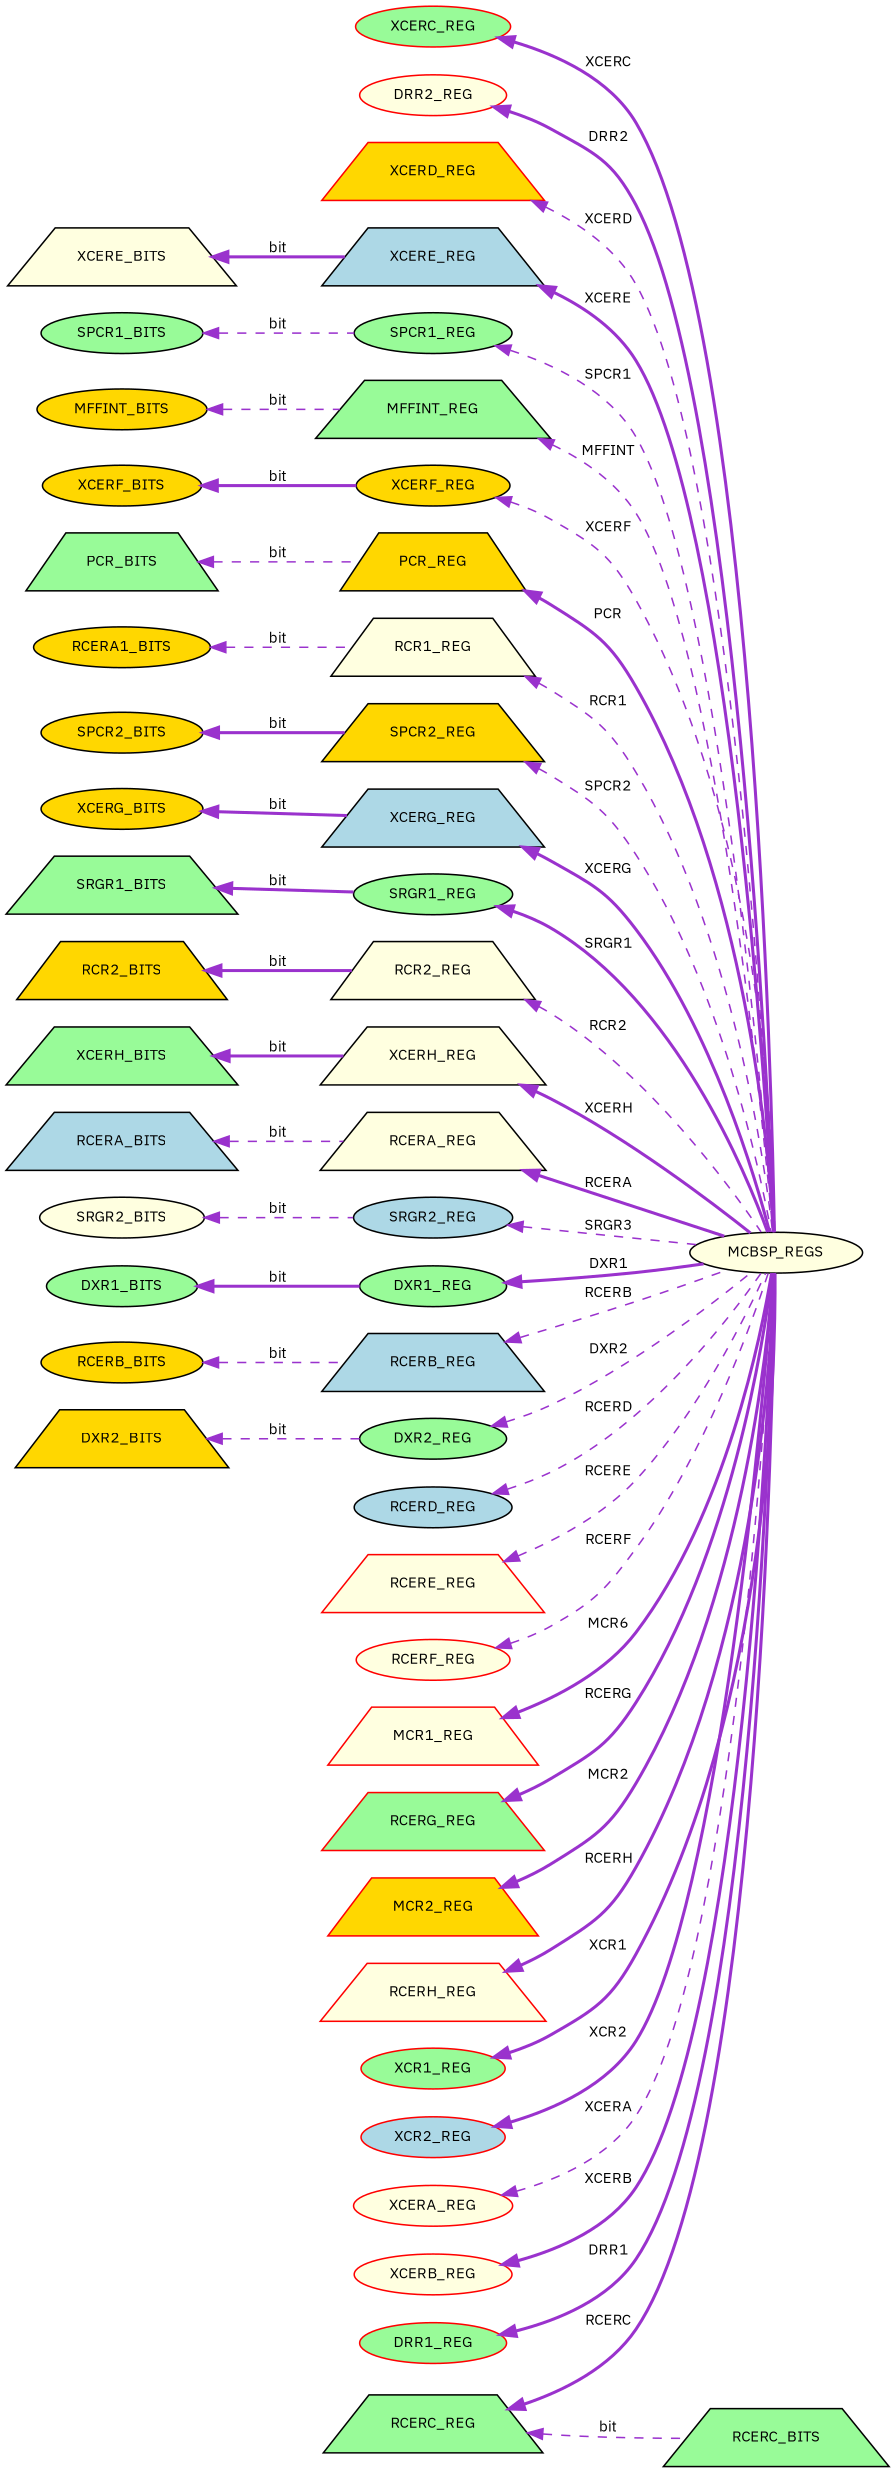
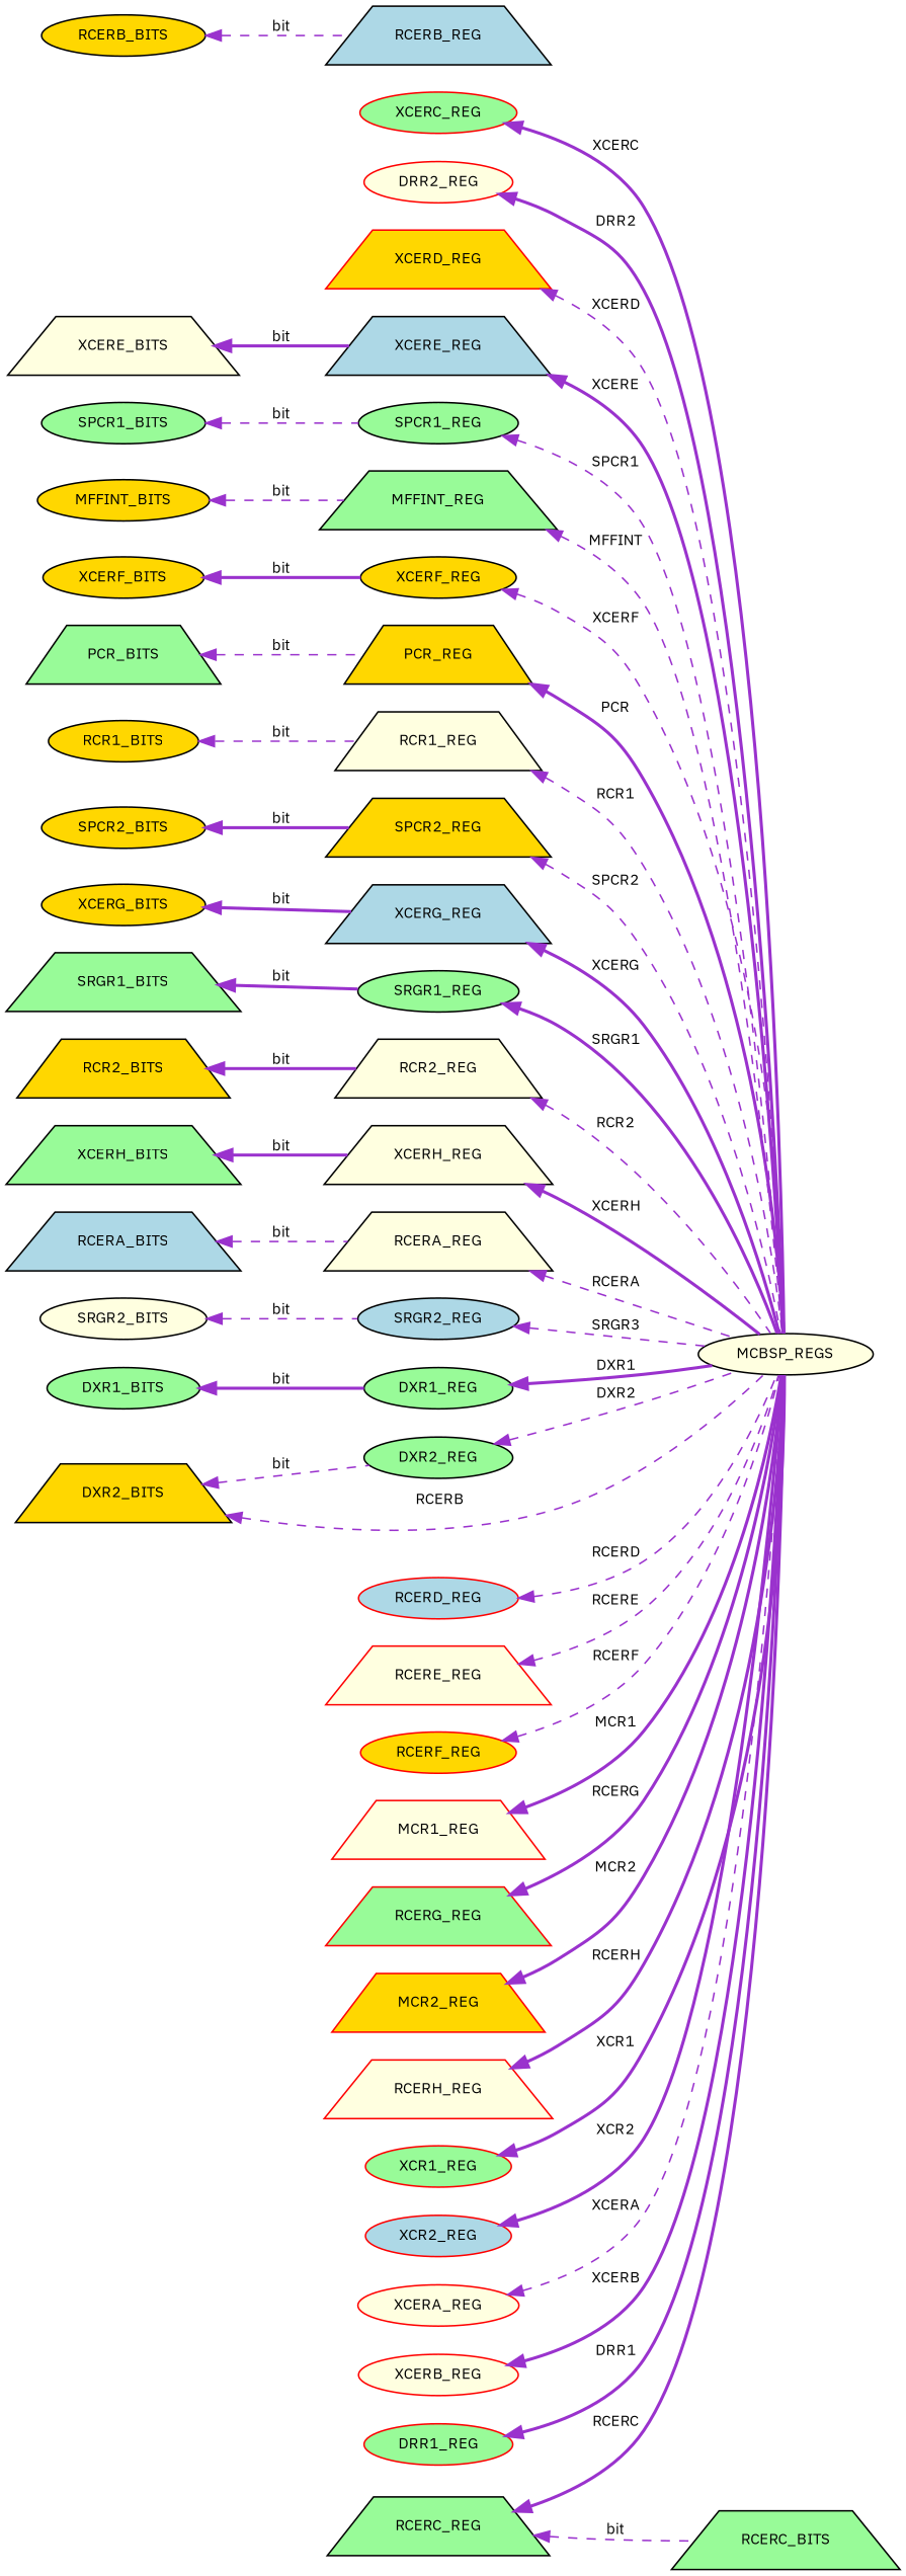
  digraph {
    fontname="IBM Plex Sans"
    rankdir=LR
    node [color=black fillcolor=palegreen fontname="IBM Plex Sans" fontsize=10 shape=ellipse style=filled]
    edge [color=darkorchid3 dir=back fontname="IBM Plex Sans" fontsize=10 labelfontname=Helvetica labelfontsize=10 style=bold]
    n1 [fillcolor=lightyellow fontcolor=black height=0.2 label=MCBSP_REGS width=0.4]
    n2 [fillcolor=lightblue height=0.2 label=XCERE_REG shape=trapezium width=0.4]
    n3 [fillcolor=lightyellow height=0.2 label=XCERE_BITS shape=trapezium width=0.4]
    n4 [height=0.2 label=SPCR1_REG width=0.4]
    n5 [height=0.2 label=SPCR1_BITS width=0.4]
    n6 [height=0.2 label=MFFINT_REG shape=trapezium width=0.4]
    n7 [fillcolor=gold height=0.2 label=MFFINT_BITS width=0.4]
    n8 [fillcolor=gold height=0.2 label=XCERF_REG width=0.4]
    n9 [fillcolor=gold height=0.2 label=XCERF_BITS width=0.4]
    n10 [fillcolor=gold height=0.2 label=PCR_REG shape=trapezium width=0.4]
    n11 [height=0.2 label=PCR_BITS shape=trapezium width=0.4]
    n12 [fillcolor=lightyellow height=0.2 label=RCR1_REG shape=trapezium width=0.4]
-   n13 [fillcolor=gold height=0.2 label=RCERA1_BITS width=0.4]
+   n13 [fillcolor=gold height=0.2 label=RCR1_BITS width=0.4]
    n14 [fillcolor=gold height=0.2 label=SPCR2_REG shape=trapezium width=0.4]
    n15 [fillcolor=gold height=0.2 label=SPCR2_BITS width=0.4]
    n16 [fillcolor=lightblue height=0.2 label=XCERG_REG shape=trapezium width=0.4]
    n17 [fillcolor=gold height=0.2 label=XCERG_BITS width=0.4]
    n18 [height=0.2 label=SRGR1_REG width=0.4]
    n19 [height=0.2 label=SRGR1_BITS shape=trapezium width=0.4]
    n20 [fillcolor=lightyellow height=0.2 label=RCR2_REG shape=trapezium width=0.4]
    n21 [fillcolor=gold height=0.2 label=RCR2_BITS shape=trapezium width=0.4]
    n22 [fillcolor=lightyellow height=0.2 label=XCERH_REG shape=trapezium width=0.4]
    n23 [height=0.2 label=XCERH_BITS shape=trapezium width=0.4]
    n24 [fillcolor=lightyellow height=0.2 label=RCERA_REG shape=trapezium width=0.4]
    n25 [fillcolor=lightblue height=0.2 label=RCERA_BITS shape=trapezium width=0.4]
    n26 [fillcolor=lightblue height=0.2 label=SRGR2_REG width=0.4]
    n27 [fillcolor=lightyellow height=0.2 label=SRGR2_BITS width=0.4]
    n28 [height=0.2 label=DXR1_REG width=0.4]
    n29 [height=0.2 label=DXR1_BITS width=0.4]
    n30 [fillcolor=lightblue height=0.2 label=RCERB_REG shape=trapezium width=0.4]
    n31 [fillcolor=gold height=0.2 label=RCERB_BITS width=0.4]
    n32 [height=0.2 label=DXR2_REG width=0.4]
    n33 [fillcolor=gold height=0.2 label=DXR2_BITS shape=trapezium width=0.4]
    n34 [height=0.2 label=RCERC_REG shape=trapezium width=0.4]
    n35 [height=0.2 label=RCERC_BITS shape=trapezium width=0.4]
-   n36 [fillcolor=lightblue height=0.2 label=RCERD_REG width=0.4]
+   n36 [color=red fillcolor=lightblue height=0.2 label=RCERD_REG width=0.4]
    n37 [color=red fillcolor=lightyellow height=0.2 label=RCERE_REG shape=trapezium width=0.4]
-   n38 [color=red fillcolor=lightyellow height=0.2 label=RCERF_REG width=0.4]
+   n38 [color=red fillcolor=gold height=0.2 label=RCERF_REG width=0.4]
    n39 [color=red fillcolor=lightyellow height=0.2 label=MCR1_REG shape=trapezium width=0.4]
    n40 [color=red height=0.2 label=RCERG_REG shape=trapezium width=0.4]
    n41 [color=red fillcolor=gold height=0.2 label=MCR2_REG shape=trapezium width=0.4]
    n42 [color=red fillcolor=lightyellow height=0.2 label=RCERH_REG shape=trapezium width=0.4]
    n43 [color=red height=0.2 label=XCR1_REG width=0.4]
    n44 [color=red fillcolor=lightblue height=0.2 label=XCR2_REG width=0.4]
    n45 [color=red fillcolor=lightyellow height=0.2 label=XCERA_REG width=0.4]
    n46 [color=red fillcolor=lightyellow height=0.2 label=XCERB_REG width=0.4]
    n47 [color=red height=0.2 label=DRR1_REG width=0.4]
    n48 [color=red height=0.2 label=XCERC_REG width=0.4]
    n49 [color=red fillcolor=lightyellow height=0.2 label=DRR2_REG width=0.4]
    n50 [color=red fillcolor=gold height=0.2 label=XCERD_REG shape=trapezium width=0.4]
    n2 -> n1 [label=" XCERE"]
    n3 -> n2 [label=" bit"]
    n4 -> n1 [label=" SPCR1" style=dashed]
    n5 -> n4 [label=" bit" style=dashed]
    n6 -> n1 [label=" MFFINT" style=dashed]
    n7 -> n6 [label=" bit" style=dashed]
    n8 -> n1 [label=" XCERF" style=dashed]
    n9 -> n8 [label=" bit"]
    n10 -> n1 [label=" PCR"]
    n11 -> n10 [label=" bit" style=dashed]
    n12 -> n1 [label=" RCR1" style=dashed]
    n13 -> n12 [label=" bit" style=dashed]
    n14 -> n1 [label=" SPCR2" style=dashed]
    n15 -> n14 [label=" bit"]
    n16 -> n1 [label=" XCERG"]
    n17 -> n16 [label=" bit"]
    n18 -> n1 [label=" SRGR1"]
    n19 -> n18 [label=" bit"]
    n20 -> n1 [label=" RCR2" style=dashed]
    n21 -> n20 [label=" bit"]
    n22 -> n1 [label=" XCERH"]
    n23 -> n22 [label=" bit"]
-   n24 -> n1 [label=" RCERA"]
+   n24 -> n1 [label=" RCERA" style=dashed]
    n25 -> n24 [label=" bit" style=dashed]
    n26 -> n1 [label=" SRGR3" style=dashed]
    n27 -> n26 [label=" bit" style=dashed]
    n28 -> n1 [label=" DXR1"]
    n29 -> n28 [label=" bit"]
-   n30 -> n1 [label=" RCERB" style=dashed]
+   n33 -> n1 [label=" RCERB" style=dashed]
    n31 -> n30 [label=" bit" style=dashed]
    n32 -> n1 [label=" DXR2" style=dashed]
    n33 -> n32 [label=" bit" style=dashed]
    n34 -> n1 [label=" RCERC"]
    n34 -> n35 [label=" bit" style=dashed]
    n36 -> n1 [label=" RCERD" style=dashed]
    n37 -> n1 [label=" RCERE" style=dashed]
    n38 -> n1 [label=" RCERF" style=dashed]
-   n39 -> n1 [label=" MCR6"]
+   n39 -> n1 [label=" MCR1"]
    n40 -> n1 [label=" RCERG"]
    n41 -> n1 [label=" MCR2"]
    n42 -> n1 [label=" RCERH"]
    n43 -> n1 [label=" XCR1"]
    n44 -> n1 [label=" XCR2"]
    n45 -> n1 [label=" XCERA" style=dashed]
    n46 -> n1 [label=" XCERB"]
    n47 -> n1 [label=" DRR1"]
    n48 -> n1 [label=" XCERC"]
    n49 -> n1 [label=" DRR2"]
    n50 -> n1 [label=" XCERD" style=dashed]
  }
